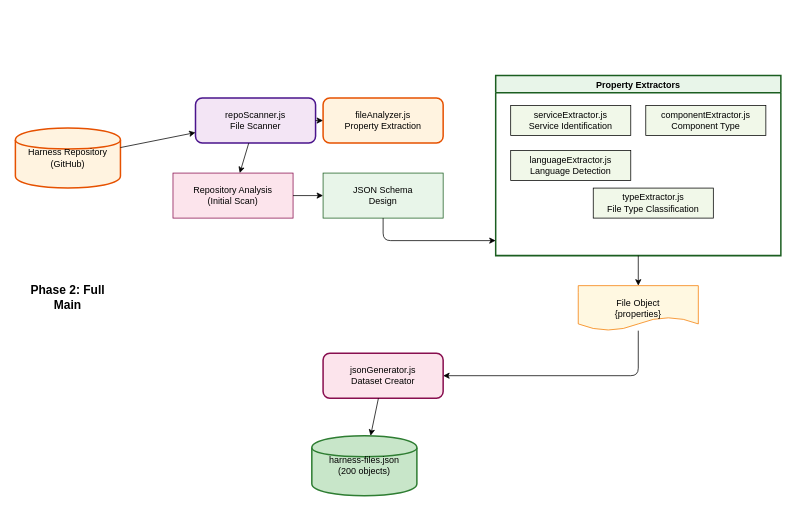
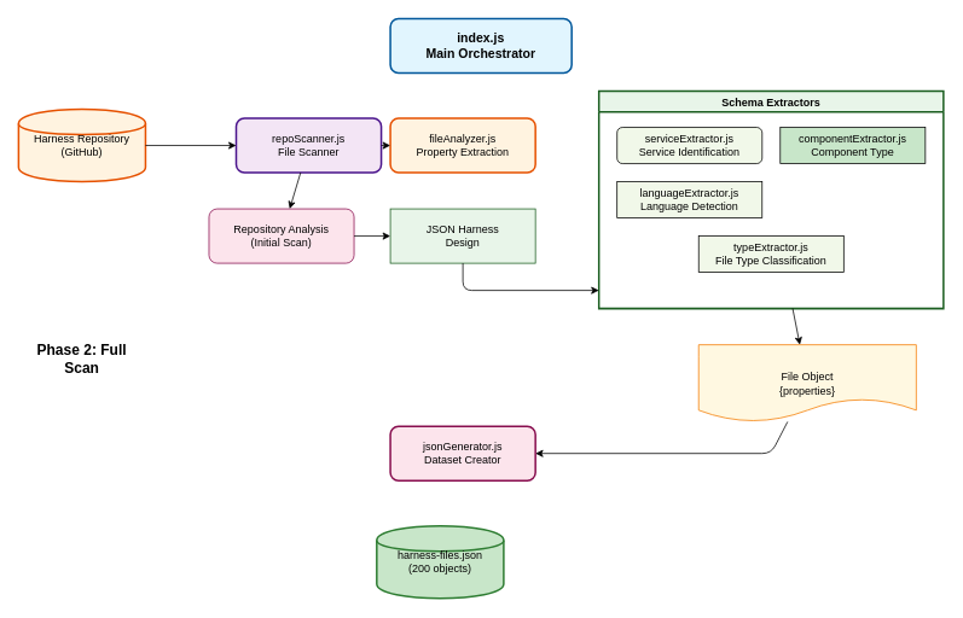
  <mxCell id="0" />
  <mxCell id="1" parent="0" />
- <mxCell id="3" value="Harness Repository&lt;br&gt;(GitHub)" style="shape=cylinder;whiteSpace=wrap;html=1;fillColor=#fff3e0;strokeColor=#e65100;strokeWidth=2;" vertex="1" parent="1"><mxGeometry x="20" y="170" width="140" height="80" as="geometry" /></mxCell>
+ <mxCell id="2" value="index.js&lt;br&gt;Main Orchestrator" style="rounded=1;whiteSpace=wrap;html=1;fillColor=#e1f5fe;strokeColor=#01579b;strokeWidth=2;fontSize=14;fontStyle=1;" vertex="1" parent="1"><mxGeometry x="430" y="20" width="200" height="60" as="geometry" /></mxCell>
+ <mxCell id="3" value="Harness Repository&lt;br&gt;(GitHub)" style="shape=cylinder;whiteSpace=wrap;html=1;fillColor=#fff3e0;strokeColor=#e65100;strokeWidth=2;" vertex="1" parent="1"><mxGeometry x="20" y="120" width="140" height="80" as="geometry" /></mxCell>
  <mxCell id="4" value="repoScanner.js&lt;br&gt;File Scanner" style="rounded=1;whiteSpace=wrap;html=1;fillColor=#f3e5f5;strokeColor=#4a148c;strokeWidth=2;" vertex="1" parent="1"><mxGeometry x="260" y="130" width="160" height="60" as="geometry" /></mxCell>
- <mxCell id="5" value="Repository Analysis&lt;br&gt;(Initial Scan)" style="rounded=0;whiteSpace=wrap;html=1;fillColor=#fce4ec;strokeColor=#880e4f;" vertex="1" parent="1"><mxGeometry x="230" y="230" width="160" height="60" as="geometry" /></mxCell>
- <mxCell id="6" value="JSON Schema&lt;br&gt;Design" style="rounded=0;whiteSpace=wrap;html=1;fillColor=#e8f5e9;strokeColor=#1b5e20;" vertex="1" parent="1"><mxGeometry x="430" y="230" width="160" height="60" as="geometry" /></mxCell>
+ <mxCell id="5" value="Repository Analysis&lt;br&gt;(Initial Scan)" style="whiteSpace=wrap;html=1;fillColor=#fce4ec;strokeColor=#880e4f;rounded=1;" vertex="1" parent="1"><mxGeometry x="230" y="230" width="160" height="60" as="geometry" /></mxCell>
+ <mxCell id="6" value="JSON Harness&lt;br&gt;Design" style="rounded=0;whiteSpace=wrap;html=1;fillColor=#e8f5e9;strokeColor=#1b5e20;" vertex="1" parent="1"><mxGeometry x="430" y="230" width="160" height="60" as="geometry" /></mxCell>
  <mxCell id="7" value="fileAnalyzer.js&lt;br&gt;Property Extraction" style="rounded=1;whiteSpace=wrap;html=1;fillColor=#fff3e0;strokeColor=#e65100;strokeWidth=2;" vertex="1" parent="1"><mxGeometry x="430" y="130" width="160" height="60" as="geometry" /></mxCell>
- <mxCell id="8" value="Property Extractors" style="swimlane;fillColor=#e8f5e9;strokeColor=#1b5e20;strokeWidth=2;" vertex="1" parent="1"><mxGeometry x="660" y="100" width="380" height="240" as="geometry" /></mxCell>
- <mxCell id="9" value="serviceExtractor.js&lt;br&gt;Service Identification" style="rounded=0;whiteSpace=wrap;html=1;fillColor=#f1f8e9;" vertex="1" parent="8"><mxGeometry x="20" y="40" width="160" height="40" as="geometry" /></mxCell>
- <mxCell id="10" value="componentExtractor.js&lt;br&gt;Component Type" style="rounded=0;whiteSpace=wrap;html=1;fillColor=#f1f8e9;" vertex="1" parent="8"><mxGeometry x="200" y="40" width="160" height="40" as="geometry" /></mxCell>
+ <mxCell id="8" value="Schema Extractors" style="swimlane;fillColor=#e8f5e9;strokeColor=#1b5e20;strokeWidth=2;" vertex="1" parent="1"><mxGeometry x="660" y="100" width="380" height="240" as="geometry" /></mxCell>
+ <mxCell id="9" value="serviceExtractor.js&lt;br&gt;Service Identification" style="whiteSpace=wrap;html=1;fillColor=#f1f8e9;rounded=1;" vertex="1" parent="8"><mxGeometry x="20" y="40" width="160" height="40" as="geometry" /></mxCell>
+ <mxCell id="10" value="componentExtractor.js&lt;br&gt;Component Type" style="rounded=0;whiteSpace=wrap;html=1;fillColor=#c8e6c9;" vertex="1" parent="8"><mxGeometry x="200" y="40" width="160" height="40" as="geometry" /></mxCell>
  <mxCell id="11" value="languageExtractor.js&lt;br&gt;Language Detection" style="rounded=0;whiteSpace=wrap;html=1;fillColor=#f1f8e9;" vertex="1" parent="8"><mxGeometry x="20" y="100" width="160" height="40" as="geometry" /></mxCell>
- <mxCell id="12" value="typeExtractor.js&lt;br&gt;File Type Classification" style="rounded=0;whiteSpace=wrap;html=1;fillColor=#f1f8e9;" vertex="1" parent="8"><mxGeometry x="130" y="150" width="160" height="40" as="geometry" /></mxCell>
- <mxCell id="13" value="File Object&lt;br&gt;{properties}" style="shape=document;whiteSpace=wrap;html=1;fillColor=#fff8e1;strokeColor=#f57c00;" vertex="1" parent="1"><mxGeometry x="770" y="380" width="160" height="60" as="geometry" /></mxCell>
+ <mxCell id="12" value="typeExtractor.js&lt;br&gt;File Type Classification" style="rounded=0;whiteSpace=wrap;html=1;fillColor=#f1f8e9;" vertex="1" parent="8"><mxGeometry x="110" y="160" width="160" height="40" as="geometry" /></mxCell>
+ <mxCell id="13" value="File Object&lt;br&gt;{properties}" style="shape=document;whiteSpace=wrap;html=1;fillColor=#fff8e1;strokeColor=#f57c00;" vertex="1" parent="1"><mxGeometry x="770" y="380" width="240" height="85" as="geometry" /></mxCell>
  <mxCell id="14" value="jsonGenerator.js&lt;br&gt;Dataset Creator" style="rounded=1;whiteSpace=wrap;html=1;fillColor=#fce4ec;strokeColor=#880e4f;strokeWidth=2;" vertex="1" parent="1"><mxGeometry x="430" y="470" width="160" height="60" as="geometry" /></mxCell>
  <mxCell id="15" value="harness-files.json&lt;br&gt;(200 objects)" style="shape=cylinder;whiteSpace=wrap;html=1;fillColor=#c8e6c9;strokeColor=#2e7d32;strokeWidth=2;" vertex="1" parent="1"><mxGeometry x="415" y="580" width="140" height="80" as="geometry" /></mxCell>
  <mxCell id="16" edge="1" parent="1" source="3" target="4"><mxGeometry relative="1" as="geometry" /></mxCell>
  <mxCell id="17" value="2. Read files" edgeLabel="1" parent="16"><mxGeometry relative="1" as="geometry" /></mxCell>
  <mxCell id="18" edge="1" parent="1" source="4" target="5"><mxGeometry relative="1" as="geometry" /></mxCell>
  <mxCell id="19" value="Initial scan" edgeLabel="1" parent="18"><mxGeometry relative="1" as="geometry" /></mxCell>
  <mxCell id="20" edge="1" parent="1" source="5" target="6"><mxGeometry relative="1" as="geometry" /></mxCell>
  <mxCell id="21" value="Design schema" edgeLabel="1" parent="20"><mxGeometry relative="1" as="geometry" /></mxCell>
  <mxCell id="22" edge="1" parent="1" source="4" target="7"><mxGeometry relative="1" as="geometry" /></mxCell>
  <mxCell id="23" value="3. Each file" edgeLabel="1" parent="22"><mxGeometry relative="1" as="geometry" /></mxCell>
  <mxCell id="24" edge="1" parent="1" source="8" target="13"><mxGeometry relative="1" as="geometry"><mxPoint x="850" y="340" as="sourcePoint" /></mxGeometry></mxCell>
  <mxCell id="25" value="Properties" edgeLabel="1" parent="24"><mxGeometry relative="1" as="geometry" /></mxCell>
  <mxCell id="26" edge="1" parent="1" source="13" target="14"><mxGeometry relative="1" as="geometry"><Array as="points"><mxPoint x="850" y="500" /></Array></mxGeometry></mxCell>
  <mxCell id="27" value="5. Collect" edgeLabel="1" parent="26"><mxGeometry relative="1" as="geometry" /></mxCell>
- <mxCell id="28" edge="1" parent="1" source="14" target="15"><mxGeometry relative="1" as="geometry" /></mxCell>
- <mxCell id="29" value="6. Export" edgeLabel="1" parent="28"><mxGeometry relative="1" as="geometry" /></mxCell>
  <mxCell id="30" edge="1" parent="1" source="6" target="8"><mxGeometry relative="1" as="geometry"><Array as="points"><mxPoint x="510" y="320" /><mxPoint x="660" y="320" /></Array></mxGeometry></mxCell>
  <mxCell id="31" value="Guide extraction" edgeLabel="1" parent="30"><mxGeometry relative="1" as="geometry" /></mxCell>
- <mxCell id="32" value="Phase 2: Full Main" style="text;html=1;strokeColor=none;fillColor=none;align=center;verticalAlign=middle;whiteSpace=wrap;rounded=0;fontSize=16;fontStyle=1;" vertex="1" parent="1"><mxGeometry x="20" y="380" width="140" height="30" as="geometry" /></mxCell>
+ <mxCell id="32" value="Phase 2: Full Scan" style="text;html=1;strokeColor=none;fillColor=none;align=center;verticalAlign=middle;whiteSpace=wrap;rounded=0;fontSize=16;fontStyle=1;" vertex="1" parent="1"><mxGeometry x="20" y="380" width="140" height="30" as="geometry" /></mxCell>
